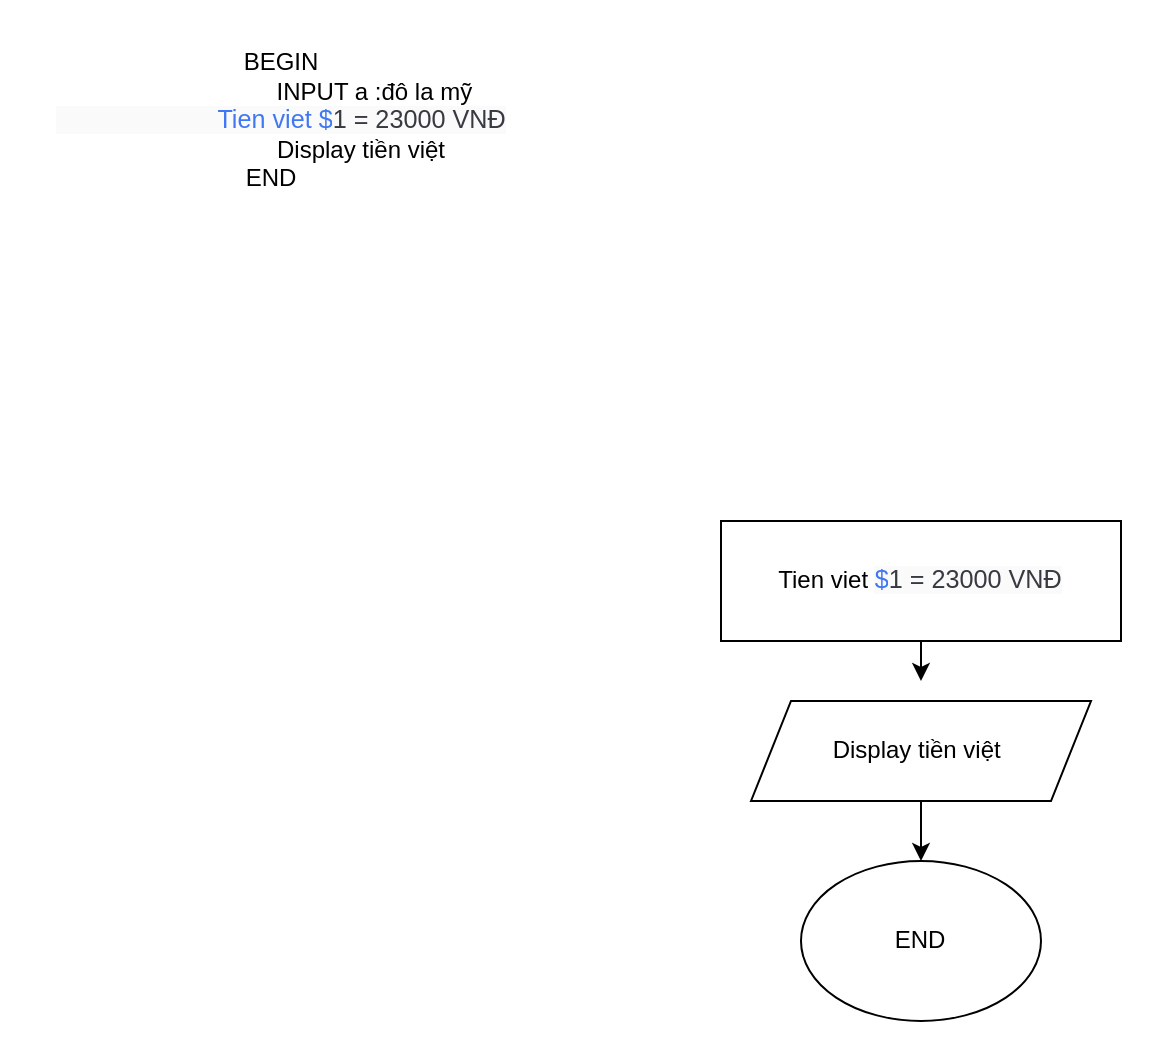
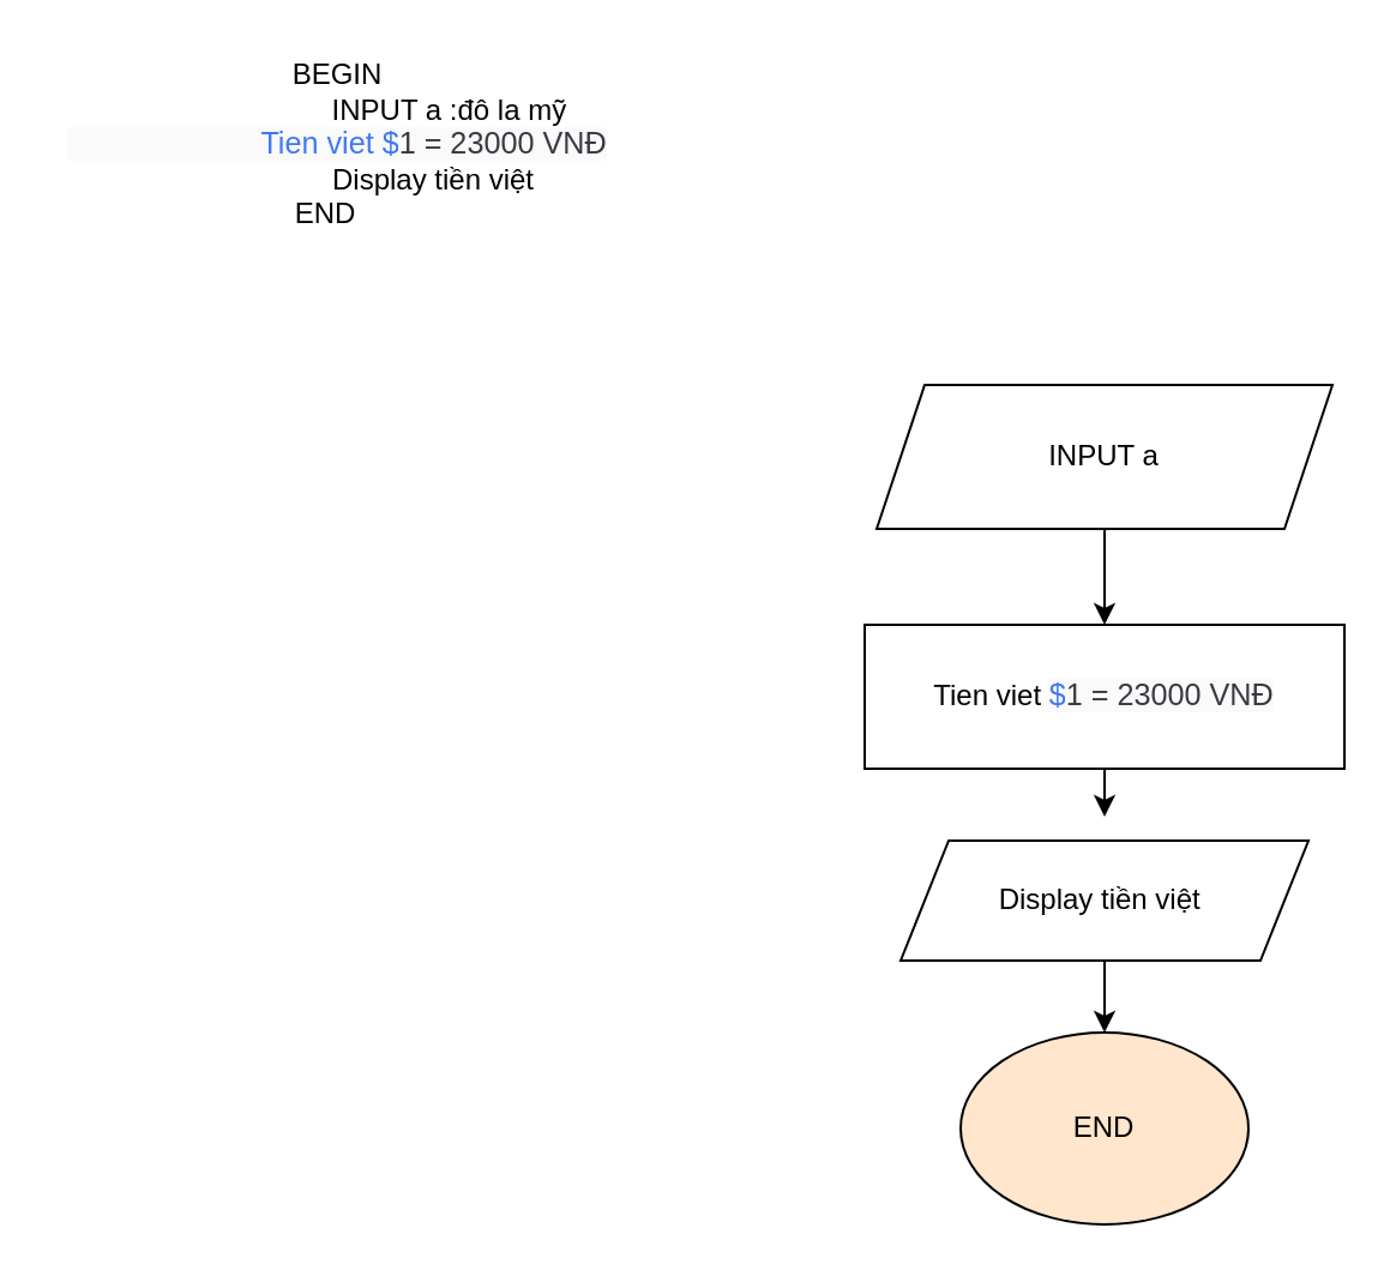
  <mxCell id="0" />
  <mxCell id="1" parent="0" />
+ <mxCell id="2" style="edgeStyle=orthogonalEdgeStyle;rounded=0;orthogonalLoop=1;jettySize=auto;html=1;entryX=0.5;entryY=0;entryDx=0;entryDy=0;" edge="1" parent="1" source="3" target="5"><mxGeometry relative="1" as="geometry" /></mxCell>
+ <mxCell id="3" value="INPUT a" style="shape=parallelogram;perimeter=parallelogramPerimeter;whiteSpace=wrap;html=1;fixedSize=1;" parent="1" vertex="1"><mxGeometry x="365" y="160" width="190" height="60" as="geometry" /></mxCell>
  <mxCell id="4" style="edgeStyle=orthogonalEdgeStyle;rounded=0;orthogonalLoop=1;jettySize=auto;html=1;" edge="1" parent="1" source="5"><mxGeometry relative="1" as="geometry"><mxPoint x="460" y="340" as="targetPoint" /></mxGeometry></mxCell>
  <mxCell id="5" value="Tien viet&amp;nbsp;&lt;span class=&quot;hljs-meta&quot; style=&quot;box-sizing: border-box ; color: rgb(64 , 120 , 242) ; font-family: , &amp;#34;menlo&amp;#34; , &amp;#34;monaco&amp;#34; , &amp;#34;consolas&amp;#34; , &amp;#34;liberation mono&amp;#34; , &amp;#34;courier new&amp;#34; , monospace ; font-size: 12.6px ; text-align: left ; background-color: rgb(250 , 250 , 250)&quot;&gt;$&lt;/span&gt;&lt;span class=&quot;bash&quot; style=&quot;box-sizing: border-box ; color: rgb(56 , 58 , 66) ; font-family: , &amp;#34;menlo&amp;#34; , &amp;#34;monaco&amp;#34; , &amp;#34;consolas&amp;#34; , &amp;#34;liberation mono&amp;#34; , &amp;#34;courier new&amp;#34; , monospace ; font-size: 12.6px ; text-align: left ; background-color: rgb(250 , 250 , 250)&quot;&gt;1 = 23000 VNĐ&lt;/span&gt;" style="rounded=0;whiteSpace=wrap;html=1;" parent="1" vertex="1"><mxGeometry x="360" y="260" width="200" height="60" as="geometry" /></mxCell>
  <mxCell id="6" style="edgeStyle=orthogonalEdgeStyle;rounded=0;orthogonalLoop=1;jettySize=auto;html=1;entryX=0.5;entryY=0;entryDx=0;entryDy=0;" edge="1" parent="1" source="7" target="8"><mxGeometry relative="1" as="geometry" /></mxCell>
  <mxCell id="7" value="Display tiền việt&amp;nbsp;" style="shape=parallelogram;perimeter=parallelogramPerimeter;whiteSpace=wrap;html=1;fixedSize=1;" parent="1" vertex="1"><mxGeometry x="375" y="350" width="170" height="50" as="geometry" /></mxCell>
- <mxCell id="8" value="END" style="ellipse;whiteSpace=wrap;html=1;" parent="1" vertex="1"><mxGeometry x="400" y="430" width="120" height="80" as="geometry" /></mxCell>
+ <mxCell id="8" value="END" style="ellipse;whiteSpace=wrap;html=1;fillColor=#ffe6cc;" parent="1" vertex="1"><mxGeometry x="400" y="430" width="120" height="80" as="geometry" /></mxCell>
  <mxCell id="9" value="BEGIN&lt;br&gt;&amp;nbsp; &amp;nbsp; &amp;nbsp; &amp;nbsp; &amp;nbsp; &amp;nbsp; &amp;nbsp; &amp;nbsp; &amp;nbsp; &amp;nbsp; &amp;nbsp; &amp;nbsp; &amp;nbsp; &amp;nbsp; INPUT a :đô la mỹ&lt;br&gt;&lt;span class=&quot;hljs-meta&quot; style=&quot;box-sizing: border-box ; color: rgb(64 , 120 , 242) ; font-family: , &amp;#34;menlo&amp;#34; , &amp;#34;monaco&amp;#34; , &amp;#34;consolas&amp;#34; , &amp;#34;liberation mono&amp;#34; , &amp;#34;courier new&amp;#34; , monospace ; font-size: 12.6px ; text-align: left ; background-color: rgb(250 , 250 , 250)&quot;&gt;&amp;nbsp; &amp;nbsp; &amp;nbsp; &amp;nbsp; &amp;nbsp; &amp;nbsp; &amp;nbsp; &amp;nbsp; &amp;nbsp; &amp;nbsp; &amp;nbsp; &amp;nbsp;Tien viet $&lt;/span&gt;&lt;span class=&quot;bash&quot; style=&quot;box-sizing: border-box ; color: rgb(56 , 58 , 66) ; font-family: , &amp;#34;menlo&amp;#34; , &amp;#34;monaco&amp;#34; , &amp;#34;consolas&amp;#34; , &amp;#34;liberation mono&amp;#34; , &amp;#34;courier new&amp;#34; , monospace ; font-size: 12.6px ; text-align: left ; background-color: rgb(250 , 250 , 250)&quot;&gt;1 = 23000 VNĐ&lt;br&gt;&lt;/span&gt;&amp;nbsp; &amp;nbsp; &amp;nbsp; &amp;nbsp; &amp;nbsp; &amp;nbsp; &amp;nbsp; &amp;nbsp; &amp;nbsp; &amp;nbsp; &amp;nbsp; &amp;nbsp; Display tiền việt&lt;br&gt;END&amp;nbsp; &amp;nbsp;" style="text;html=1;align=center;verticalAlign=middle;resizable=0;points=[];autosize=1;strokeColor=none;fillColor=none;" vertex="1" parent="1"><mxGeometry x="20" y="20" width="240" height="80" as="geometry" /></mxCell>
